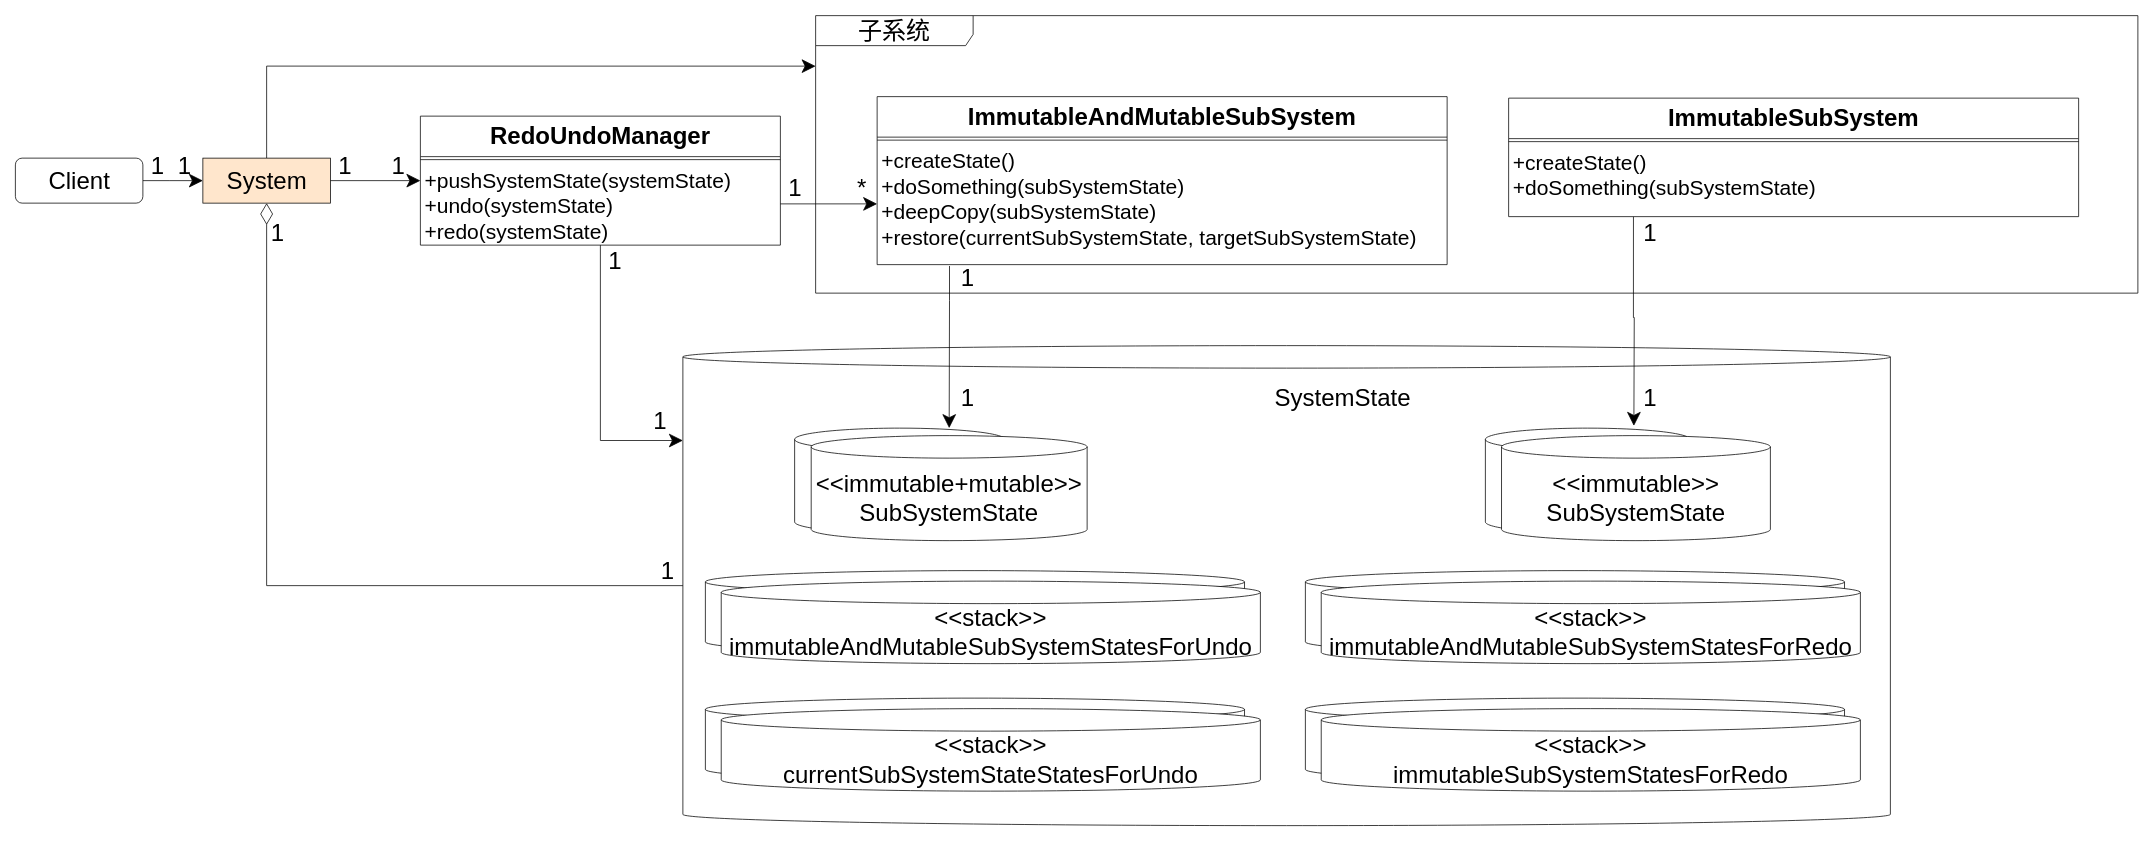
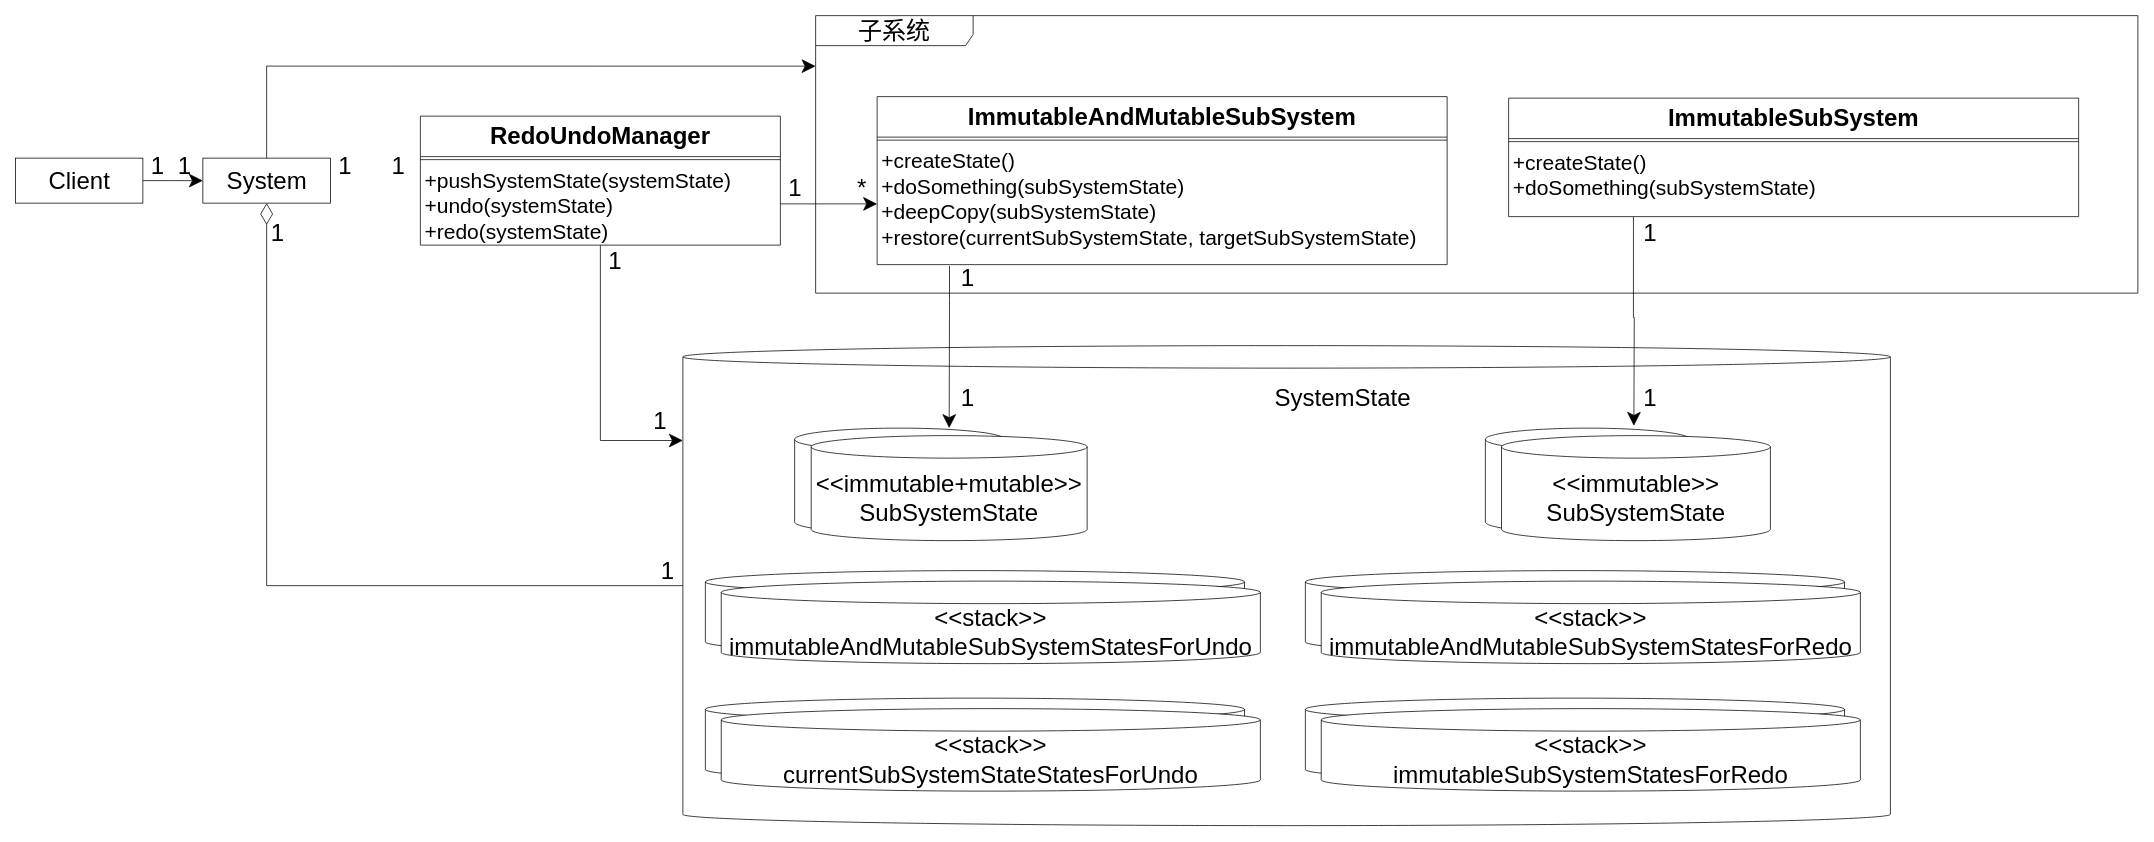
  <mxCell id="0" />
  <mxCell id="1" parent="0" />
  <mxCell id="2" value="&lt;font style=&quot;font-size: 32px&quot;&gt;子系统&lt;/font&gt;" style="shape=umlFrame;whiteSpace=wrap;html=1;width=210;height=40;fontSize=32;" parent="1" vertex="1"><mxGeometry x="1087" y="20" width="1763" height="370" as="geometry" /></mxCell>
  <mxCell id="3" value="" style="shape=cylinder3;whiteSpace=wrap;html=1;boundedLbl=1;backgroundOutline=1;size=15;" parent="1" vertex="1"><mxGeometry x="910" y="460" width="1610" height="640" as="geometry" /></mxCell>
  <mxCell id="4" value="" style="edgeStyle=orthogonalEdgeStyle;rounded=0;orthogonalLoop=1;jettySize=auto;html=1;endSize=16;startSize=16;" parent="1" source="5" edge="1"><mxGeometry relative="1" as="geometry"><mxPoint x="270" y="240" as="targetPoint" /></mxGeometry></mxCell>
- <mxCell id="5" value="Client" style="html=1;fontSize=32;rounded=1;" parent="1" vertex="1"><mxGeometry x="20" y="210" width="170" height="60" as="geometry" /></mxCell>
+ <mxCell id="5" value="Client" style="html=1;fontSize=32;" parent="1" vertex="1"><mxGeometry x="20" y="210" width="170" height="60" as="geometry" /></mxCell>
  <mxCell id="6" style="edgeStyle=orthogonalEdgeStyle;rounded=0;orthogonalLoop=1;jettySize=auto;html=1;entryX=0;entryY=0;entryDx=0;entryDy=126.5;entryPerimeter=0;endSize=16;startSize=16;" parent="1" source="7" target="3" edge="1"><mxGeometry relative="1" as="geometry" /></mxCell>
  <mxCell id="7" value="RedoUndoManager" style="swimlane;fontStyle=1;align=center;verticalAlign=top;childLayout=stackLayout;horizontal=1;startSize=54;horizontalStack=0;resizeParent=1;resizeParentMax=0;resizeLast=0;collapsible=1;marginBottom=0;fontSize=32;" parent="1" vertex="1"><mxGeometry x="560" y="154" width="480" height="172" as="geometry" /></mxCell>
  <mxCell id="8" value="" style="line;strokeWidth=1;fillColor=none;align=left;verticalAlign=middle;spacingTop=-1;spacingLeft=3;spacingRight=3;rotatable=0;labelPosition=right;points=[];portConstraint=eastwest;" parent="7" vertex="1"><mxGeometry y="54" width="480" height="8" as="geometry" /></mxCell>
  <mxCell id="9" value="+pushSystemState(systemState)&#10;+undo(systemState)&#10;+redo(systemState)" style="text;strokeColor=none;fillColor=none;align=left;verticalAlign=top;spacingLeft=4;spacingRight=4;overflow=hidden;rotatable=0;points=[[0,0.5],[1,0.5]];portConstraint=eastwest;fontSize=28;" parent="7" vertex="1"><mxGeometry y="62" width="480" height="110" as="geometry" /></mxCell>
  <mxCell id="10" style="edgeStyle=orthogonalEdgeStyle;rounded=0;orthogonalLoop=1;jettySize=auto;html=1;entryX=0;entryY=0.5;entryDx=0;entryDy=0;entryPerimeter=0;startSize=26;endSize=26;exitX=0.5;exitY=1;exitDx=0;exitDy=0;startArrow=diamondThin;startFill=0;endArrow=none;endFill=0;" parent="1" source="18" target="3" edge="1"><mxGeometry relative="1" as="geometry"><mxPoint x="1028.6" y="450" as="sourcePoint" /><mxPoint x="740" y="-781.44" as="targetPoint" /></mxGeometry></mxCell>
  <mxCell id="11" style="edgeStyle=orthogonalEdgeStyle;rounded=0;orthogonalLoop=1;jettySize=auto;html=1;entryX=0.736;entryY=0;entryDx=0;entryDy=0;entryPerimeter=0;startSize=16;endSize=16;exitX=0.127;exitY=1.011;exitDx=0;exitDy=0;exitPerimeter=0;" parent="1" source="14" target="20" edge="1"><mxGeometry relative="1" as="geometry"><Array as="points"><mxPoint x="1266" y="400" /></Array></mxGeometry></mxCell>
  <mxCell id="12" value="ImmutableAndMutableSubSystem" style="swimlane;fontStyle=1;align=center;verticalAlign=top;childLayout=stackLayout;horizontal=1;startSize=54;horizontalStack=0;resizeParent=1;resizeParentMax=0;resizeLast=0;collapsible=1;marginBottom=0;fontSize=32;" parent="1" vertex="1"><mxGeometry x="1169" y="128" width="760" height="224" as="geometry" /></mxCell>
  <mxCell id="13" value="" style="line;strokeWidth=1;fillColor=none;align=left;verticalAlign=middle;spacingTop=-1;spacingLeft=3;spacingRight=3;rotatable=0;labelPosition=right;points=[];portConstraint=eastwest;" parent="12" vertex="1"><mxGeometry y="54" width="760" height="8" as="geometry" /></mxCell>
  <mxCell id="14" value="+createState()&#10;+doSomething(subSystemState)&#10;+deepCopy(subSystemState)&#10;+restore(currentSubSystemState, targetSubSystemState)" style="text;strokeColor=none;fillColor=none;align=left;verticalAlign=top;spacingLeft=4;spacingRight=4;overflow=hidden;rotatable=0;points=[[0,0.5],[1,0.5]];portConstraint=eastwest;fontSize=28;" parent="12" vertex="1"><mxGeometry y="62" width="760" height="162" as="geometry" /></mxCell>
  <mxCell id="15" value="&lt;font style=&quot;font-size: 32px&quot;&gt;SystemState&lt;/font&gt;" style="text;html=1;strokeColor=none;fillColor=none;align=center;verticalAlign=middle;whiteSpace=wrap;rounded=0;" parent="1" vertex="1"><mxGeometry x="1770" y="510" width="40" height="40" as="geometry" /></mxCell>
  <mxCell id="16" style="edgeStyle=orthogonalEdgeStyle;rounded=0;orthogonalLoop=1;jettySize=auto;html=1;entryX=0;entryY=0.182;entryDx=0;entryDy=0;startSize=16;endSize=16;exitX=0.5;exitY=0;exitDx=0;exitDy=0;entryPerimeter=0;" parent="1" source="18" target="2" edge="1"><mxGeometry relative="1" as="geometry"><mxPoint x="747.73" y="-521.56" as="targetPoint" /><Array as="points"><mxPoint x="355" y="87" /></Array></mxGeometry></mxCell>
- <mxCell id="17" style="edgeStyle=orthogonalEdgeStyle;rounded=0;orthogonalLoop=1;jettySize=auto;html=1;startSize=16;endSize=16;exitX=1;exitY=0.5;exitDx=0;exitDy=0;" parent="1" source="18" target="7" edge="1"><mxGeometry relative="1" as="geometry" /></mxCell>
- <mxCell id="18" value="System" style="html=1;fontSize=32;fillColor=#ffe6cc;" parent="1" vertex="1"><mxGeometry x="270" y="210" width="170" height="60" as="geometry" /></mxCell>
+ <mxCell id="18" value="System" style="html=1;fontSize=32;" parent="1" vertex="1"><mxGeometry x="270" y="210" width="170" height="60" as="geometry" /></mxCell>
  <mxCell id="19" value="" style="group" parent="1" vertex="1" connectable="0"><mxGeometry x="1059" y="570" width="390" height="150" as="geometry" /></mxCell>
  <mxCell id="20" value="" style="shape=cylinder3;whiteSpace=wrap;html=1;boundedLbl=1;backgroundOutline=1;size=15;" parent="19" vertex="1"><mxGeometry width="280.007" height="140" as="geometry" /></mxCell>
  <mxCell id="21" value="&lt;font style=&quot;font-size: 32px&quot;&gt;&amp;lt;&amp;lt;immutable+mutable&amp;gt;&amp;gt;&lt;br&gt;SubSystemState&lt;/font&gt;" style="shape=cylinder3;whiteSpace=wrap;html=1;boundedLbl=1;backgroundOutline=1;size=15;" parent="19" vertex="1"><mxGeometry x="22.104" y="10" width="367.896" height="140" as="geometry" /></mxCell>
  <mxCell id="22" value="" style="group" parent="1" vertex="1" connectable="0"><mxGeometry x="940" y="760" width="740" height="124" as="geometry" /></mxCell>
  <mxCell id="23" value="" style="shape=cylinder3;whiteSpace=wrap;html=1;boundedLbl=1;backgroundOutline=1;size=15;" parent="22" vertex="1"><mxGeometry width="718.857" height="110" as="geometry" /></mxCell>
  <mxCell id="24" value="&lt;span style=&quot;font-size: 32px ; text-align: left&quot;&gt;&amp;lt;&amp;lt;stack&amp;gt;&amp;gt;&lt;br&gt;&lt;/span&gt;&lt;span style=&quot;font-size: 32px&quot;&gt;immutableAndMutableSubSystem&lt;/span&gt;&lt;span style=&quot;font-size: 32px ; text-align: left&quot;&gt;StatesForUndo&lt;/span&gt;" style="shape=cylinder3;whiteSpace=wrap;html=1;boundedLbl=1;backgroundOutline=1;size=15;" parent="22" vertex="1"><mxGeometry x="21.143" y="14" width="718.857" height="110" as="geometry" /></mxCell>
  <mxCell id="25" style="edgeStyle=orthogonalEdgeStyle;rounded=0;orthogonalLoop=1;jettySize=auto;html=1;startSize=16;endSize=16;" parent="1" source="9" target="14" edge="1"><mxGeometry relative="1" as="geometry" /></mxCell>
  <mxCell id="26" value="&lt;font style=&quot;font-size: 32px&quot;&gt;1&lt;/font&gt;" style="text;html=1;strokeColor=none;fillColor=none;align=center;verticalAlign=middle;whiteSpace=wrap;rounded=0;" parent="1" vertex="1"><mxGeometry x="350" y="300" width="40" height="20" as="geometry" /></mxCell>
  <mxCell id="27" value="&lt;font style=&quot;font-size: 32px&quot;&gt;1&lt;/font&gt;" style="text;html=1;strokeColor=none;fillColor=none;align=center;verticalAlign=middle;whiteSpace=wrap;rounded=0;" parent="1" vertex="1"><mxGeometry x="870" y="750" width="40" height="20" as="geometry" /></mxCell>
  <mxCell id="28" value="&lt;font style=&quot;font-size: 32px&quot;&gt;1&lt;/font&gt;" style="text;html=1;strokeColor=none;fillColor=none;align=center;verticalAlign=middle;whiteSpace=wrap;rounded=0;" parent="1" vertex="1"><mxGeometry x="800" y="337" width="40" height="20" as="geometry" /></mxCell>
  <mxCell id="29" value="&lt;font style=&quot;font-size: 32px&quot;&gt;1&lt;/font&gt;" style="text;html=1;strokeColor=none;fillColor=none;align=center;verticalAlign=middle;whiteSpace=wrap;rounded=0;" parent="1" vertex="1"><mxGeometry x="860" y="550" width="40" height="20" as="geometry" /></mxCell>
  <mxCell id="30" value="&lt;font style=&quot;font-size: 32px&quot;&gt;1&lt;/font&gt;" style="text;html=1;strokeColor=none;fillColor=none;align=center;verticalAlign=middle;whiteSpace=wrap;rounded=0;" parent="1" vertex="1"><mxGeometry x="440" y="210" width="40" height="20" as="geometry" /></mxCell>
  <mxCell id="31" value="&lt;font style=&quot;font-size: 32px&quot;&gt;1&lt;/font&gt;" style="text;html=1;strokeColor=none;fillColor=none;align=center;verticalAlign=middle;whiteSpace=wrap;rounded=0;" parent="1" vertex="1"><mxGeometry x="511" y="210" width="40" height="20" as="geometry" /></mxCell>
  <mxCell id="32" value="&lt;font style=&quot;font-size: 32px&quot;&gt;1&lt;/font&gt;" style="text;html=1;strokeColor=none;fillColor=none;align=center;verticalAlign=middle;whiteSpace=wrap;rounded=0;" parent="1" vertex="1"><mxGeometry x="190" y="210" width="40" height="20" as="geometry" /></mxCell>
  <mxCell id="33" value="&lt;font style=&quot;font-size: 32px&quot;&gt;1&lt;/font&gt;" style="text;html=1;strokeColor=none;fillColor=none;align=center;verticalAlign=middle;whiteSpace=wrap;rounded=0;" parent="1" vertex="1"><mxGeometry x="226" y="210" width="40" height="20" as="geometry" /></mxCell>
  <mxCell id="34" value="&lt;font style=&quot;font-size: 32px&quot;&gt;1&lt;/font&gt;" style="text;html=1;strokeColor=none;fillColor=none;align=center;verticalAlign=middle;whiteSpace=wrap;rounded=0;" parent="1" vertex="1"><mxGeometry x="1040" y="240" width="40" height="20" as="geometry" /></mxCell>
  <mxCell id="35" value="&lt;font style=&quot;font-size: 32px&quot;&gt;*&lt;/font&gt;" style="text;html=1;strokeColor=none;fillColor=none;align=center;verticalAlign=middle;whiteSpace=wrap;rounded=0;" parent="1" vertex="1"><mxGeometry x="1129" y="240" width="40" height="20" as="geometry" /></mxCell>
  <mxCell id="36" style="edgeStyle=orthogonalEdgeStyle;rounded=0;orthogonalLoop=1;jettySize=auto;html=1;startSize=16;endSize=16;exitX=0.219;exitY=1.003;exitDx=0;exitDy=0;exitPerimeter=0;" parent="1" source="39" edge="1"><mxGeometry relative="1" as="geometry"><mxPoint x="2178" y="567" as="targetPoint" /></mxGeometry></mxCell>
  <mxCell id="37" value="ImmutableSubSystem" style="swimlane;fontStyle=1;align=center;verticalAlign=top;childLayout=stackLayout;horizontal=1;startSize=54;horizontalStack=0;resizeParent=1;resizeParentMax=0;resizeLast=0;collapsible=1;marginBottom=0;fontSize=32;" parent="1" vertex="1"><mxGeometry x="2011" y="130" width="760" height="158" as="geometry" /></mxCell>
  <mxCell id="38" value="" style="line;strokeWidth=1;fillColor=none;align=left;verticalAlign=middle;spacingTop=-1;spacingLeft=3;spacingRight=3;rotatable=0;labelPosition=right;points=[];portConstraint=eastwest;" parent="37" vertex="1"><mxGeometry y="54" width="760" height="8" as="geometry" /></mxCell>
  <mxCell id="39" value="+createState()&#10;+doSomething(subSystemState)" style="text;strokeColor=none;fillColor=none;align=left;verticalAlign=top;spacingLeft=4;spacingRight=4;overflow=hidden;rotatable=0;points=[[0,0.5],[1,0.5]];portConstraint=eastwest;fontSize=28;" parent="37" vertex="1"><mxGeometry y="62" width="760" height="96" as="geometry" /></mxCell>
  <mxCell id="40" value="" style="group" parent="1" vertex="1" connectable="0"><mxGeometry x="1980" y="570" width="380" height="150" as="geometry" /></mxCell>
  <mxCell id="41" value="" style="shape=cylinder3;whiteSpace=wrap;html=1;boundedLbl=1;backgroundOutline=1;size=15;" parent="40" vertex="1"><mxGeometry width="272.827" height="140" as="geometry" /></mxCell>
  <mxCell id="42" value="&lt;font style=&quot;font-size: 32px&quot;&gt;&amp;lt;&amp;lt;immutable&amp;gt;&amp;gt;&lt;br&gt;SubSystemState&lt;/font&gt;" style="shape=cylinder3;whiteSpace=wrap;html=1;boundedLbl=1;backgroundOutline=1;size=15;" parent="40" vertex="1"><mxGeometry x="21.537" y="10" width="358.463" height="140" as="geometry" /></mxCell>
  <mxCell id="43" value="" style="group" parent="1" vertex="1" connectable="0"><mxGeometry x="1740" y="760" width="740" height="124" as="geometry" /></mxCell>
  <mxCell id="44" value="" style="shape=cylinder3;whiteSpace=wrap;html=1;boundedLbl=1;backgroundOutline=1;size=15;" parent="43" vertex="1"><mxGeometry width="718.857" height="110" as="geometry" /></mxCell>
  <mxCell id="45" value="&lt;span style=&quot;font-size: 32px ; text-align: left&quot;&gt;&amp;lt;&amp;lt;stack&amp;gt;&amp;gt;&lt;br&gt;&lt;/span&gt;&lt;span style=&quot;font-size: 32px&quot;&gt;immutableAndMutableSubSystem&lt;/span&gt;&lt;span style=&quot;font-size: 32px ; text-align: left&quot;&gt;StatesForRedo&lt;/span&gt;" style="shape=cylinder3;whiteSpace=wrap;html=1;boundedLbl=1;backgroundOutline=1;size=15;" parent="43" vertex="1"><mxGeometry x="21.143" y="14" width="718.857" height="110" as="geometry" /></mxCell>
  <mxCell id="46" value="" style="group" parent="1" vertex="1" connectable="0"><mxGeometry x="940" y="930" width="740" height="124" as="geometry" /></mxCell>
  <mxCell id="47" value="" style="shape=cylinder3;whiteSpace=wrap;html=1;boundedLbl=1;backgroundOutline=1;size=15;" parent="46" vertex="1"><mxGeometry width="718.857" height="110" as="geometry" /></mxCell>
  <mxCell id="48" value="&lt;span style=&quot;font-size: 32px ; text-align: left&quot;&gt;&amp;lt;&amp;lt;stack&amp;gt;&amp;gt;&lt;br&gt;&lt;/span&gt;&lt;span style=&quot;font-size: 32px&quot;&gt;currentSubSystemState&lt;/span&gt;&lt;span style=&quot;font-size: 32px ; text-align: left&quot;&gt;StatesForUndo&lt;/span&gt;" style="shape=cylinder3;whiteSpace=wrap;html=1;boundedLbl=1;backgroundOutline=1;size=15;" parent="46" vertex="1"><mxGeometry x="21.143" y="14" width="718.857" height="110" as="geometry" /></mxCell>
  <mxCell id="49" value="" style="group" parent="1" vertex="1" connectable="0"><mxGeometry x="1740" y="930" width="740" height="124" as="geometry" /></mxCell>
  <mxCell id="50" value="" style="shape=cylinder3;whiteSpace=wrap;html=1;boundedLbl=1;backgroundOutline=1;size=15;" parent="49" vertex="1"><mxGeometry width="718.857" height="110" as="geometry" /></mxCell>
  <mxCell id="51" value="&lt;span style=&quot;font-size: 32px ; text-align: left&quot;&gt;&amp;lt;&amp;lt;stack&amp;gt;&amp;gt;&lt;br&gt;&lt;/span&gt;&lt;span style=&quot;font-size: 32px&quot;&gt;immutableSubSystem&lt;/span&gt;&lt;span style=&quot;font-size: 32px ; text-align: left&quot;&gt;StatesForRedo&lt;/span&gt;" style="shape=cylinder3;whiteSpace=wrap;html=1;boundedLbl=1;backgroundOutline=1;size=15;" parent="49" vertex="1"><mxGeometry x="21.143" y="14" width="718.857" height="110" as="geometry" /></mxCell>
  <mxCell id="52" value="&lt;font style=&quot;font-size: 32px&quot;&gt;1&lt;/font&gt;" style="text;html=1;strokeColor=none;fillColor=none;align=center;verticalAlign=middle;whiteSpace=wrap;rounded=0;" parent="1" vertex="1"><mxGeometry x="1270" y="360" width="40" height="20" as="geometry" /></mxCell>
  <mxCell id="53" value="&lt;font style=&quot;font-size: 32px&quot;&gt;1&lt;/font&gt;" style="text;html=1;strokeColor=none;fillColor=none;align=center;verticalAlign=middle;whiteSpace=wrap;rounded=0;" parent="1" vertex="1"><mxGeometry x="1270" y="520" width="40" height="20" as="geometry" /></mxCell>
  <mxCell id="54" value="&lt;font style=&quot;font-size: 32px&quot;&gt;1&lt;/font&gt;" style="text;html=1;strokeColor=none;fillColor=none;align=center;verticalAlign=middle;whiteSpace=wrap;rounded=0;" parent="1" vertex="1"><mxGeometry x="2180" y="300" width="40" height="20" as="geometry" /></mxCell>
  <mxCell id="55" value="&lt;font style=&quot;font-size: 32px&quot;&gt;1&lt;/font&gt;" style="text;html=1;strokeColor=none;fillColor=none;align=center;verticalAlign=middle;whiteSpace=wrap;rounded=0;" parent="1" vertex="1"><mxGeometry x="2180" y="520" width="40" height="20" as="geometry" /></mxCell>
